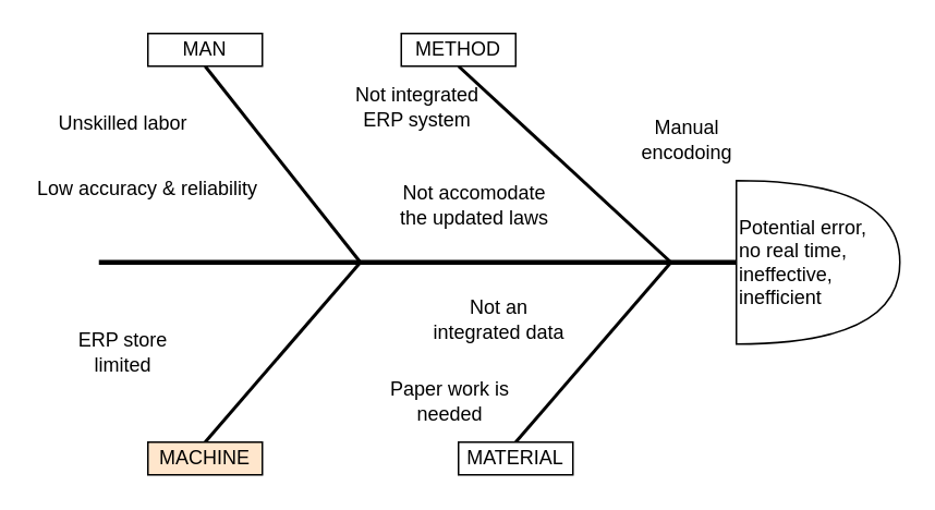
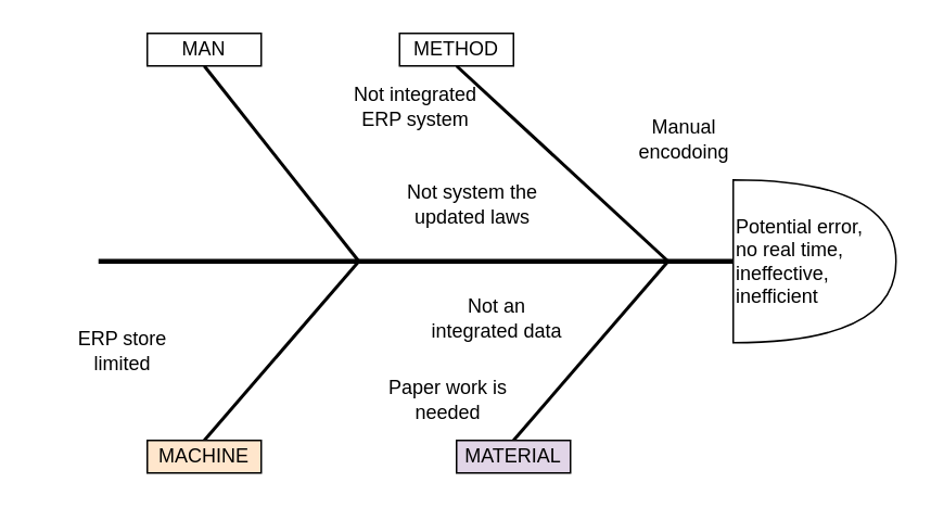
  <mxCell id="0" />
  <mxCell id="1" parent="0" />
  <mxCell id="2" value="" style="endArrow=none;html=1;rounded=0;strokeWidth=3;entryX=0;entryY=0.5;entryDx=0;entryDy=0;entryPerimeter=0;" edge="1" parent="1" target="11"><mxGeometry width="50" height="50" relative="1" as="geometry"><mxPoint x="60" y="160" as="sourcePoint" /><mxPoint x="470" y="160" as="targetPoint" /></mxGeometry></mxCell>
  <mxCell id="3" value="" style="endArrow=none;html=1;rounded=0;strokeWidth=2;entryX=0.5;entryY=1;entryDx=0;entryDy=0;" edge="1" parent="1" target="8"><mxGeometry width="50" height="50" relative="1" as="geometry"><mxPoint x="410" y="160" as="sourcePoint" /><mxPoint x="320" y="40" as="targetPoint" /></mxGeometry></mxCell>
  <mxCell id="4" value="" style="endArrow=none;html=1;rounded=0;strokeWidth=2;entryX=0.5;entryY=1;entryDx=0;entryDy=0;" edge="1" parent="1" target="7"><mxGeometry width="50" height="50" relative="1" as="geometry"><mxPoint x="220" y="160" as="sourcePoint" /><mxPoint x="130" y="40" as="targetPoint" /></mxGeometry></mxCell>
  <mxCell id="5" value="" style="endArrow=none;html=1;rounded=0;strokeWidth=2;exitX=0.5;exitY=0;exitDx=0;exitDy=0;" edge="1" parent="1" source="10"><mxGeometry width="50" height="50" relative="1" as="geometry"><mxPoint x="320" y="270" as="sourcePoint" /><mxPoint x="410" y="160" as="targetPoint" /></mxGeometry></mxCell>
  <mxCell id="6" value="" style="endArrow=none;html=1;rounded=0;strokeWidth=2;entryX=0.5;entryY=0;entryDx=0;entryDy=0;" edge="1" parent="1" target="9"><mxGeometry width="50" height="50" relative="1" as="geometry"><mxPoint x="220" y="160" as="sourcePoint" /><mxPoint x="130" y="270" as="targetPoint" /></mxGeometry></mxCell>
  <mxCell id="7" value="MAN" style="rounded=0;whiteSpace=wrap;html=1;" vertex="1" parent="1"><mxGeometry x="90" y="20" width="70" height="20" as="geometry" /></mxCell>
  <mxCell id="8" value="METHOD" style="rounded=0;whiteSpace=wrap;html=1;" vertex="1" parent="1"><mxGeometry x="245" y="20" width="70" height="20" as="geometry" /></mxCell>
  <mxCell id="9" value="MACHINE" style="rounded=0;whiteSpace=wrap;html=1;fillColor=#ffe6cc;" vertex="1" parent="1"><mxGeometry x="90" y="270" width="70" height="20" as="geometry" /></mxCell>
- <mxCell id="10" value="MATERIAL" style="rounded=0;whiteSpace=wrap;html=1;" vertex="1" parent="1"><mxGeometry x="280" y="270" width="70" height="20" as="geometry" /></mxCell>
+ <mxCell id="10" value="MATERIAL" style="rounded=0;whiteSpace=wrap;html=1;fillColor=#e1d5e7;" vertex="1" parent="1"><mxGeometry x="280" y="270" width="70" height="20" as="geometry" /></mxCell>
  <mxCell id="11" value="Potential error, &lt;br&gt;no real time, ineffective, inefficient" style="shape=or;whiteSpace=wrap;html=1;align=left;" vertex="1" parent="1"><mxGeometry x="450" y="110" width="100" height="100" as="geometry" /></mxCell>
- <mxCell id="12" value="Unskilled labor" style="text;html=1;strokeColor=none;fillColor=none;align=center;verticalAlign=middle;whiteSpace=wrap;rounded=0;" vertex="1" parent="1"><mxGeometry x="30" y="60" width="90" height="30" as="geometry" /></mxCell>
- <mxCell id="13" value="Low accuracy &amp;amp; reliability" style="text;html=1;strokeColor=none;fillColor=none;align=center;verticalAlign=middle;whiteSpace=wrap;rounded=0;" vertex="1" parent="1"><mxGeometry x="20" y="100" width="140" height="30" as="geometry" /></mxCell>
  <mxCell id="14" value="Not integrated ERP system" style="text;html=1;strokeColor=none;fillColor=none;align=center;verticalAlign=middle;whiteSpace=wrap;rounded=0;" vertex="1" parent="1"><mxGeometry x="210" y="50" width="90" height="30" as="geometry" /></mxCell>
- <mxCell id="15" value="Not accomodate the updated laws" style="text;html=1;strokeColor=none;fillColor=none;align=center;verticalAlign=middle;whiteSpace=wrap;rounded=0;" vertex="1" parent="1"><mxGeometry x="240" y="110" width="100" height="30" as="geometry" /></mxCell>
+ <mxCell id="15" value="Not system the updated laws" style="text;html=1;strokeColor=none;fillColor=none;align=center;verticalAlign=middle;whiteSpace=wrap;rounded=0;" vertex="1" parent="1"><mxGeometry x="240" y="110" width="100" height="30" as="geometry" /></mxCell>
  <mxCell id="16" value="Manual encodoing" style="text;html=1;strokeColor=none;fillColor=none;align=center;verticalAlign=middle;whiteSpace=wrap;rounded=0;" vertex="1" parent="1"><mxGeometry x="370" y="70" width="100" height="30" as="geometry" /></mxCell>
  <mxCell id="17" value="ERP store limited" style="text;html=1;strokeColor=none;fillColor=none;align=center;verticalAlign=middle;whiteSpace=wrap;rounded=0;" vertex="1" parent="1"><mxGeometry x="30" y="200" width="90" height="30" as="geometry" /></mxCell>
  <mxCell id="18" value="Not an integrated data" style="text;html=1;strokeColor=none;fillColor=none;align=center;verticalAlign=middle;whiteSpace=wrap;rounded=0;" vertex="1" parent="1"><mxGeometry x="260" y="180" width="90" height="30" as="geometry" /></mxCell>
  <mxCell id="19" style="edgeStyle=orthogonalEdgeStyle;rounded=0;orthogonalLoop=1;jettySize=auto;html=1;exitX=0.5;exitY=1;exitDx=0;exitDy=0;strokeWidth=2;" edge="1" parent="1" source="18" target="18"><mxGeometry relative="1" as="geometry" /></mxCell>
  <mxCell id="20" value="Paper work is needed" style="text;html=1;strokeColor=none;fillColor=none;align=center;verticalAlign=middle;whiteSpace=wrap;rounded=0;" vertex="1" parent="1"><mxGeometry x="230" y="230" width="90" height="30" as="geometry" /></mxCell>
